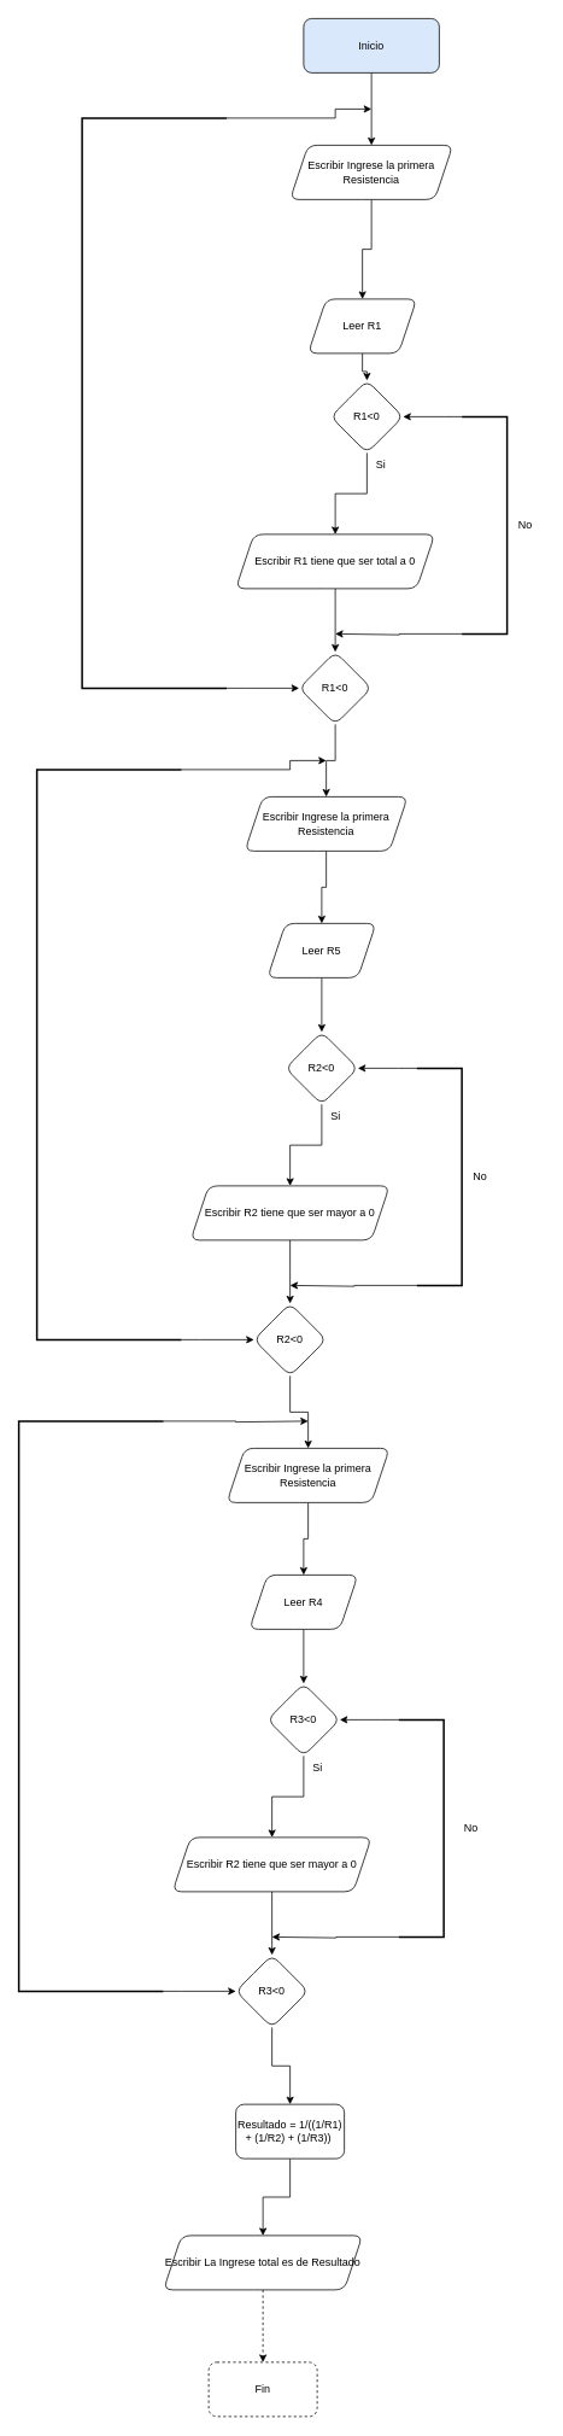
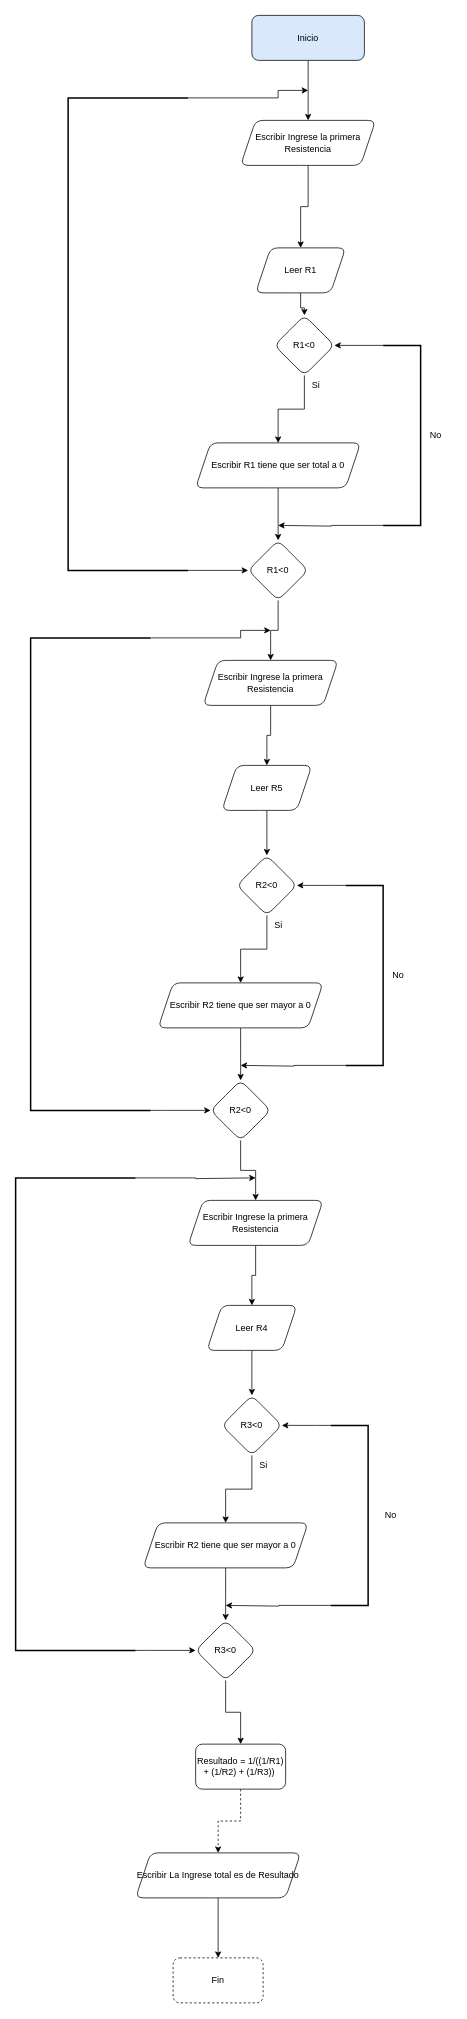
  <mxCell id="0" />
  <mxCell id="1" parent="0" />
  <mxCell id="2" value="" style="edgeStyle=orthogonalEdgeStyle;rounded=0;orthogonalLoop=1;jettySize=auto;html=1;" edge="1" parent="1" source="3" target="21"><mxGeometry relative="1" as="geometry" /></mxCell>
  <mxCell id="3" value="Inicio" style="rounded=1;whiteSpace=wrap;html=1;fillColor=#dae8fc;" vertex="1" parent="1"><mxGeometry x="335" y="20" width="150" height="60" as="geometry" /></mxCell>
  <mxCell id="4" value="" style="edgeStyle=orthogonalEdgeStyle;rounded=0;orthogonalLoop=1;jettySize=auto;html=1;" edge="1" parent="1" source="5" target="7"><mxGeometry relative="1" as="geometry" /></mxCell>
  <mxCell id="5" value="Leer R1" style="shape=parallelogram;perimeter=parallelogramPerimeter;whiteSpace=wrap;html=1;fixedSize=1;rounded=1;" vertex="1" parent="1"><mxGeometry x="340" y="330" width="120" height="60" as="geometry" /></mxCell>
  <mxCell id="6" value="" style="edgeStyle=orthogonalEdgeStyle;rounded=0;orthogonalLoop=1;jettySize=auto;html=1;" edge="1" parent="1" source="7" target="9"><mxGeometry relative="1" as="geometry" /></mxCell>
  <mxCell id="7" value="R1&amp;lt;0" style="rhombus;whiteSpace=wrap;html=1;rounded=1;" vertex="1" parent="1"><mxGeometry x="365" y="420" width="80" height="80" as="geometry" /></mxCell>
  <mxCell id="8" value="" style="edgeStyle=orthogonalEdgeStyle;rounded=0;orthogonalLoop=1;jettySize=auto;html=1;" edge="1" parent="1" source="9" target="12"><mxGeometry relative="1" as="geometry" /></mxCell>
  <mxCell id="9" value="Escribir R1 tiene que ser total a 0" style="shape=parallelogram;perimeter=parallelogramPerimeter;whiteSpace=wrap;html=1;fixedSize=1;rounded=1;" vertex="1" parent="1"><mxGeometry x="260" y="590" width="220" height="60" as="geometry" /></mxCell>
  <mxCell id="10" value="Si" style="text;html=1;align=center;verticalAlign=middle;resizable=0;points=[];autosize=1;strokeColor=none;fillColor=none;" vertex="1" parent="1"><mxGeometry x="405" y="498" width="30" height="30" as="geometry" /></mxCell>
  <mxCell id="11" value="" style="edgeStyle=orthogonalEdgeStyle;rounded=0;orthogonalLoop=1;jettySize=auto;html=1;" edge="1" parent="1" source="12" target="37"><mxGeometry relative="1" as="geometry" /></mxCell>
  <mxCell id="12" value="R1&amp;lt;0" style="rhombus;whiteSpace=wrap;html=1;rounded=1;" vertex="1" parent="1"><mxGeometry x="330" y="720" width="80" height="80" as="geometry" /></mxCell>
  <mxCell id="13" style="edgeStyle=orthogonalEdgeStyle;rounded=0;orthogonalLoop=1;jettySize=auto;html=1;exitX=1;exitY=0;exitDx=0;exitDy=0;exitPerimeter=0;" edge="1" parent="1" source="15"><mxGeometry relative="1" as="geometry"><mxPoint x="410" y="120" as="targetPoint" /><Array as="points"><mxPoint x="370" y="130" /><mxPoint x="370" y="120" /></Array></mxGeometry></mxCell>
  <mxCell id="14" style="edgeStyle=orthogonalEdgeStyle;rounded=0;orthogonalLoop=1;jettySize=auto;html=1;exitX=1;exitY=1;exitDx=0;exitDy=0;exitPerimeter=0;entryX=0;entryY=0.5;entryDx=0;entryDy=0;" edge="1" parent="1" source="15" target="12"><mxGeometry relative="1" as="geometry"><Array as="points"><mxPoint x="270" y="760" /><mxPoint x="270" y="760" /></Array></mxGeometry></mxCell>
  <mxCell id="15" value="" style="strokeWidth=2;html=1;shape=mxgraph.flowchart.annotation_1;align=left;pointerEvents=1;" vertex="1" parent="1"><mxGeometry x="90" y="130" width="160" height="630" as="geometry" /></mxCell>
  <mxCell id="16" style="edgeStyle=orthogonalEdgeStyle;rounded=0;orthogonalLoop=1;jettySize=auto;html=1;exitX=1;exitY=1;exitDx=0;exitDy=0;exitPerimeter=0;entryX=1;entryY=0.5;entryDx=0;entryDy=0;" edge="1" parent="1" source="18" target="7"><mxGeometry relative="1" as="geometry"><Array as="points"><mxPoint x="490" y="460" /><mxPoint x="490" y="460" /></Array></mxGeometry></mxCell>
  <mxCell id="17" style="edgeStyle=orthogonalEdgeStyle;rounded=0;orthogonalLoop=1;jettySize=auto;html=1;exitX=1;exitY=0;exitDx=0;exitDy=0;exitPerimeter=0;" edge="1" parent="1" source="18"><mxGeometry relative="1" as="geometry"><mxPoint x="370" y="700" as="targetPoint" /><Array as="points"><mxPoint x="441" y="700" /><mxPoint x="441" y="701" /></Array></mxGeometry></mxCell>
  <mxCell id="18" value="" style="strokeWidth=2;html=1;shape=mxgraph.flowchart.annotation_1;align=left;pointerEvents=1;direction=west;" vertex="1" parent="1"><mxGeometry x="510" y="460" width="50" height="240" as="geometry" /></mxCell>
  <mxCell id="19" value="No" style="text;html=1;align=center;verticalAlign=middle;resizable=0;points=[];autosize=1;strokeColor=none;fillColor=none;" vertex="1" parent="1"><mxGeometry x="560" y="565" width="40" height="30" as="geometry" /></mxCell>
  <mxCell id="20" value="" style="edgeStyle=orthogonalEdgeStyle;rounded=0;orthogonalLoop=1;jettySize=auto;html=1;" edge="1" parent="1" source="21" target="5"><mxGeometry relative="1" as="geometry" /></mxCell>
  <mxCell id="21" value="Escribir Ingrese la primera Resistencia" style="shape=parallelogram;perimeter=parallelogramPerimeter;whiteSpace=wrap;html=1;fixedSize=1;rounded=1;" vertex="1" parent="1"><mxGeometry x="320" y="160" width="180" height="60" as="geometry" /></mxCell>
  <mxCell id="22" value="" style="edgeStyle=orthogonalEdgeStyle;rounded=0;orthogonalLoop=1;jettySize=auto;html=1;" edge="1" parent="1" source="23" target="25"><mxGeometry relative="1" as="geometry" /></mxCell>
  <mxCell id="23" value="Leer R5" style="shape=parallelogram;perimeter=parallelogramPerimeter;whiteSpace=wrap;html=1;fixedSize=1;rounded=1;" vertex="1" parent="1"><mxGeometry x="295" y="1020" width="120" height="60" as="geometry" /></mxCell>
  <mxCell id="24" value="" style="edgeStyle=orthogonalEdgeStyle;rounded=0;orthogonalLoop=1;jettySize=auto;html=1;" edge="1" parent="1" source="25" target="27"><mxGeometry relative="1" as="geometry" /></mxCell>
  <mxCell id="25" value="R2&amp;lt;0" style="rhombus;whiteSpace=wrap;html=1;rounded=1;" vertex="1" parent="1"><mxGeometry x="315" y="1140" width="80" height="80" as="geometry" /></mxCell>
  <mxCell id="26" value="" style="edgeStyle=orthogonalEdgeStyle;rounded=0;orthogonalLoop=1;jettySize=auto;html=1;" edge="1" parent="1" source="27"><mxGeometry relative="1" as="geometry"><mxPoint x="320" y="1440" as="targetPoint" /></mxGeometry></mxCell>
  <mxCell id="27" value="Escribir R2 tiene que ser mayor a 0" style="shape=parallelogram;perimeter=parallelogramPerimeter;whiteSpace=wrap;html=1;fixedSize=1;rounded=1;" vertex="1" parent="1"><mxGeometry x="210" y="1310" width="220" height="60" as="geometry" /></mxCell>
  <mxCell id="28" value="Si" style="text;html=1;align=center;verticalAlign=middle;resizable=0;points=[];autosize=1;strokeColor=none;fillColor=none;" vertex="1" parent="1"><mxGeometry x="355" y="1218" width="30" height="30" as="geometry" /></mxCell>
  <mxCell id="29" style="edgeStyle=orthogonalEdgeStyle;rounded=0;orthogonalLoop=1;jettySize=auto;html=1;exitX=1;exitY=0;exitDx=0;exitDy=0;exitPerimeter=0;" edge="1" parent="1" source="31"><mxGeometry relative="1" as="geometry"><mxPoint x="360" y="840" as="targetPoint" /><Array as="points"><mxPoint x="320" y="850" /><mxPoint x="320" y="840" /></Array></mxGeometry></mxCell>
  <mxCell id="30" style="edgeStyle=orthogonalEdgeStyle;rounded=0;orthogonalLoop=1;jettySize=auto;html=1;exitX=1;exitY=1;exitDx=0;exitDy=0;exitPerimeter=0;entryX=0;entryY=0.5;entryDx=0;entryDy=0;" edge="1" parent="1" source="31"><mxGeometry relative="1" as="geometry"><mxPoint x="280" y="1480" as="targetPoint" /><Array as="points"><mxPoint x="220" y="1480" /><mxPoint x="220" y="1480" /></Array></mxGeometry></mxCell>
  <mxCell id="31" value="" style="strokeWidth=2;html=1;shape=mxgraph.flowchart.annotation_1;align=left;pointerEvents=1;" vertex="1" parent="1"><mxGeometry x="40" y="850" width="160" height="630" as="geometry" /></mxCell>
  <mxCell id="32" style="edgeStyle=orthogonalEdgeStyle;rounded=0;orthogonalLoop=1;jettySize=auto;html=1;exitX=1;exitY=1;exitDx=0;exitDy=0;exitPerimeter=0;entryX=1;entryY=0.5;entryDx=0;entryDy=0;" edge="1" parent="1" source="34" target="25"><mxGeometry relative="1" as="geometry"><Array as="points"><mxPoint x="440" y="1180" /><mxPoint x="440" y="1180" /></Array></mxGeometry></mxCell>
  <mxCell id="33" style="edgeStyle=orthogonalEdgeStyle;rounded=0;orthogonalLoop=1;jettySize=auto;html=1;exitX=1;exitY=0;exitDx=0;exitDy=0;exitPerimeter=0;" edge="1" parent="1" source="34"><mxGeometry relative="1" as="geometry"><mxPoint x="320" y="1420" as="targetPoint" /><Array as="points"><mxPoint x="391" y="1420" /><mxPoint x="391" y="1421" /></Array></mxGeometry></mxCell>
  <mxCell id="34" value="" style="strokeWidth=2;html=1;shape=mxgraph.flowchart.annotation_1;align=left;pointerEvents=1;direction=west;" vertex="1" parent="1"><mxGeometry x="460" y="1180" width="50" height="240" as="geometry" /></mxCell>
  <mxCell id="35" value="No" style="text;html=1;align=center;verticalAlign=middle;resizable=0;points=[];autosize=1;strokeColor=none;fillColor=none;" vertex="1" parent="1"><mxGeometry x="510" y="1285" width="40" height="30" as="geometry" /></mxCell>
  <mxCell id="36" value="" style="edgeStyle=orthogonalEdgeStyle;rounded=0;orthogonalLoop=1;jettySize=auto;html=1;" edge="1" parent="1" source="37" target="23"><mxGeometry relative="1" as="geometry" /></mxCell>
  <mxCell id="37" value="Escribir Ingrese la primera Resistencia" style="shape=parallelogram;perimeter=parallelogramPerimeter;whiteSpace=wrap;html=1;fixedSize=1;rounded=1;" vertex="1" parent="1"><mxGeometry x="270" y="880" width="180" height="60" as="geometry" /></mxCell>
  <mxCell id="38" value="" style="edgeStyle=orthogonalEdgeStyle;rounded=0;orthogonalLoop=1;jettySize=auto;html=1;" edge="1" parent="1" source="39" target="55"><mxGeometry relative="1" as="geometry" /></mxCell>
  <mxCell id="39" value="R2&amp;lt;0" style="rhombus;whiteSpace=wrap;html=1;rounded=1;" vertex="1" parent="1"><mxGeometry x="280" y="1440" width="80" height="80" as="geometry" /></mxCell>
  <mxCell id="40" value="" style="edgeStyle=orthogonalEdgeStyle;rounded=0;orthogonalLoop=1;jettySize=auto;html=1;" edge="1" parent="1" source="41" target="43"><mxGeometry relative="1" as="geometry" /></mxCell>
  <mxCell id="41" value="Leer R4" style="shape=parallelogram;perimeter=parallelogramPerimeter;whiteSpace=wrap;html=1;fixedSize=1;rounded=1;" vertex="1" parent="1"><mxGeometry x="275" y="1740" width="120" height="60" as="geometry" /></mxCell>
  <mxCell id="42" value="" style="edgeStyle=orthogonalEdgeStyle;rounded=0;orthogonalLoop=1;jettySize=auto;html=1;" edge="1" parent="1" source="43" target="45"><mxGeometry relative="1" as="geometry" /></mxCell>
  <mxCell id="43" value="R3&amp;lt;0" style="rhombus;whiteSpace=wrap;html=1;rounded=1;" vertex="1" parent="1"><mxGeometry x="295" y="1860" width="80" height="80" as="geometry" /></mxCell>
  <mxCell id="44" value="" style="edgeStyle=orthogonalEdgeStyle;rounded=0;orthogonalLoop=1;jettySize=auto;html=1;" edge="1" parent="1" source="45"><mxGeometry relative="1" as="geometry"><mxPoint x="300" y="2160" as="targetPoint" /></mxGeometry></mxCell>
  <mxCell id="45" value="Escribir R2 tiene que ser mayor a 0" style="shape=parallelogram;perimeter=parallelogramPerimeter;whiteSpace=wrap;html=1;fixedSize=1;rounded=1;" vertex="1" parent="1"><mxGeometry x="190" y="2030" width="220" height="60" as="geometry" /></mxCell>
  <mxCell id="46" value="Si" style="text;html=1;align=center;verticalAlign=middle;resizable=0;points=[];autosize=1;strokeColor=none;fillColor=none;" vertex="1" parent="1"><mxGeometry x="335" y="1938" width="30" height="30" as="geometry" /></mxCell>
  <mxCell id="47" style="edgeStyle=orthogonalEdgeStyle;rounded=0;orthogonalLoop=1;jettySize=auto;html=1;exitX=1;exitY=1;exitDx=0;exitDy=0;exitPerimeter=0;entryX=0;entryY=0.5;entryDx=0;entryDy=0;" edge="1" parent="1" source="49"><mxGeometry relative="1" as="geometry"><mxPoint x="260" y="2200" as="targetPoint" /><Array as="points"><mxPoint x="200" y="2200" /><mxPoint x="200" y="2200" /></Array></mxGeometry></mxCell>
  <mxCell id="48" style="edgeStyle=orthogonalEdgeStyle;rounded=0;orthogonalLoop=1;jettySize=auto;html=1;exitX=1;exitY=0;exitDx=0;exitDy=0;exitPerimeter=0;" edge="1" parent="1" source="49"><mxGeometry relative="1" as="geometry"><mxPoint x="340" y="1570" as="targetPoint" /><Array as="points"><mxPoint x="260" y="1570" /><mxPoint x="260" y="1571" /></Array></mxGeometry></mxCell>
  <mxCell id="49" value="" style="strokeWidth=2;html=1;shape=mxgraph.flowchart.annotation_1;align=left;pointerEvents=1;" vertex="1" parent="1"><mxGeometry x="20" y="1570" width="160" height="630" as="geometry" /></mxCell>
  <mxCell id="50" style="edgeStyle=orthogonalEdgeStyle;rounded=0;orthogonalLoop=1;jettySize=auto;html=1;exitX=1;exitY=1;exitDx=0;exitDy=0;exitPerimeter=0;entryX=1;entryY=0.5;entryDx=0;entryDy=0;" edge="1" parent="1" source="52" target="43"><mxGeometry relative="1" as="geometry"><Array as="points"><mxPoint x="420" y="1900" /><mxPoint x="420" y="1900" /></Array></mxGeometry></mxCell>
  <mxCell id="51" style="edgeStyle=orthogonalEdgeStyle;rounded=0;orthogonalLoop=1;jettySize=auto;html=1;exitX=1;exitY=0;exitDx=0;exitDy=0;exitPerimeter=0;" edge="1" parent="1" source="52"><mxGeometry relative="1" as="geometry"><mxPoint x="300" y="2140" as="targetPoint" /><Array as="points"><mxPoint x="371" y="2140" /><mxPoint x="371" y="2141" /></Array></mxGeometry></mxCell>
  <mxCell id="52" value="" style="strokeWidth=2;html=1;shape=mxgraph.flowchart.annotation_1;align=left;pointerEvents=1;direction=west;" vertex="1" parent="1"><mxGeometry x="440" y="1900" width="50" height="240" as="geometry" /></mxCell>
  <mxCell id="53" value="No" style="text;html=1;align=center;verticalAlign=middle;resizable=0;points=[];autosize=1;strokeColor=none;fillColor=none;" vertex="1" parent="1"><mxGeometry x="500" y="2005" width="40" height="30" as="geometry" /></mxCell>
  <mxCell id="54" value="" style="edgeStyle=orthogonalEdgeStyle;rounded=0;orthogonalLoop=1;jettySize=auto;html=1;" edge="1" parent="1" source="55" target="41"><mxGeometry relative="1" as="geometry" /></mxCell>
  <mxCell id="55" value="Escribir Ingrese la primera Resistencia" style="shape=parallelogram;perimeter=parallelogramPerimeter;whiteSpace=wrap;html=1;fixedSize=1;rounded=1;" vertex="1" parent="1"><mxGeometry x="250" y="1600" width="180" height="60" as="geometry" /></mxCell>
  <mxCell id="56" value="" style="edgeStyle=orthogonalEdgeStyle;rounded=0;orthogonalLoop=1;jettySize=auto;html=1;" edge="1" parent="1" source="57" target="59"><mxGeometry relative="1" as="geometry" /></mxCell>
  <mxCell id="57" value="R3&amp;lt;0" style="rhombus;whiteSpace=wrap;html=1;rounded=1;" vertex="1" parent="1"><mxGeometry x="260" y="2160" width="80" height="80" as="geometry" /></mxCell>
- <mxCell id="58" value="" style="edgeStyle=orthogonalEdgeStyle;rounded=0;orthogonalLoop=1;jettySize=auto;html=1;" edge="1" parent="1" source="59" target="61"><mxGeometry relative="1" as="geometry" /></mxCell>
+ <mxCell id="58" value="" style="edgeStyle=orthogonalEdgeStyle;rounded=0;orthogonalLoop=1;jettySize=auto;html=1;dashed=1;" edge="1" parent="1" source="59" target="61"><mxGeometry relative="1" as="geometry" /></mxCell>
  <mxCell id="59" value="Resultado = 1/((1/R1) + (1/R2) + (1/R3))&amp;nbsp;" style="rounded=1;whiteSpace=wrap;html=1;" vertex="1" parent="1"><mxGeometry x="260" y="2325" width="120" height="60" as="geometry" /></mxCell>
- <mxCell id="60" value="" style="edgeStyle=orthogonalEdgeStyle;rounded=0;orthogonalLoop=1;jettySize=auto;html=1;dashed=1;" edge="1" parent="1" source="61" target="62"><mxGeometry relative="1" as="geometry" /></mxCell>
+ <mxCell id="60" value="" style="edgeStyle=orthogonalEdgeStyle;rounded=0;orthogonalLoop=1;jettySize=auto;html=1;" edge="1" parent="1" source="61" target="62"><mxGeometry relative="1" as="geometry" /></mxCell>
  <mxCell id="61" value="Escribir La Ingrese total es de Resultado" style="shape=parallelogram;perimeter=parallelogramPerimeter;whiteSpace=wrap;html=1;fixedSize=1;rounded=1;" vertex="1" parent="1"><mxGeometry x="180" y="2470" width="220" height="60" as="geometry" /></mxCell>
  <mxCell id="62" value="Fin" style="whiteSpace=wrap;html=1;rounded=1;dashed=1;" vertex="1" parent="1"><mxGeometry x="230" y="2610" width="120" height="60" as="geometry" /></mxCell>
